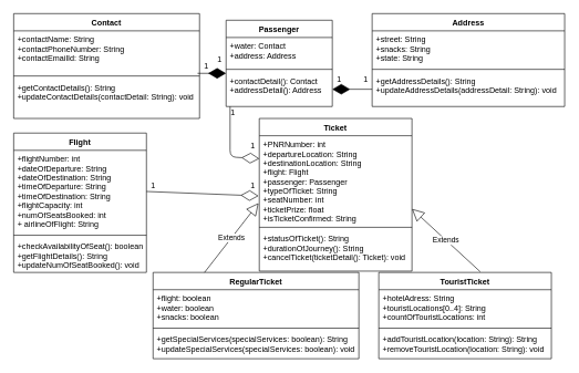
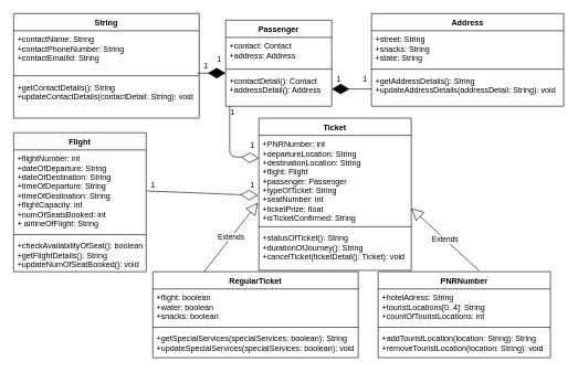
  <mxCell id="0" />
  <mxCell id="1" parent="0" />
- <mxCell id="2" value="Contact" style="swimlane;fontStyle=1;align=center;verticalAlign=top;childLayout=stackLayout;horizontal=1;startSize=26;horizontalStack=0;resizeParent=1;resizeParentMax=0;resizeLast=0;collapsible=1;marginBottom=0;" vertex="1" parent="1"><mxGeometry x="20" y="20" width="280" height="158" as="geometry"><mxRectangle x="10" y="10" width="80" height="26" as="alternateBounds" /></mxGeometry></mxCell>
+ <mxCell id="2" value="String" style="swimlane;fontStyle=1;align=center;verticalAlign=top;childLayout=stackLayout;horizontal=1;startSize=26;horizontalStack=0;resizeParent=1;resizeParentMax=0;resizeLast=0;collapsible=1;marginBottom=0;" vertex="1" parent="1"><mxGeometry x="20" y="20" width="280" height="158" as="geometry"><mxRectangle x="10" y="10" width="80" height="26" as="alternateBounds" /></mxGeometry></mxCell>
  <mxCell id="3" value="+contactName: String&#10;+contactPhoneNumber: String&#10;+contactEmailId: String" style="text;strokeColor=none;fillColor=none;align=left;verticalAlign=top;spacingLeft=4;spacingRight=4;overflow=hidden;rotatable=0;points=[[0,0.5],[1,0.5]];portConstraint=eastwest;" vertex="1" parent="2"><mxGeometry y="26" width="280" height="64" as="geometry" /></mxCell>
  <mxCell id="4" value="" style="line;strokeWidth=1;fillColor=none;align=left;verticalAlign=middle;spacingTop=-1;spacingLeft=3;spacingRight=3;rotatable=0;labelPosition=right;points=[];portConstraint=eastwest;" vertex="1" parent="2"><mxGeometry y="90" width="280" height="8" as="geometry" /></mxCell>
  <mxCell id="5" value="+getContactDetails(): String&#10;+updateContactDetails(contactDetail: String): void" style="text;strokeColor=none;fillColor=none;align=left;verticalAlign=top;spacingLeft=4;spacingRight=4;overflow=hidden;rotatable=0;points=[[0,0.5],[1,0.5]];portConstraint=eastwest;" vertex="1" parent="2"><mxGeometry y="98" width="280" height="60" as="geometry" /></mxCell>
  <mxCell id="6" value="Passenger" style="swimlane;fontStyle=1;align=center;verticalAlign=top;childLayout=stackLayout;horizontal=1;startSize=26;horizontalStack=0;resizeParent=1;resizeParentMax=0;resizeLast=0;collapsible=1;marginBottom=0;" vertex="1" parent="1"><mxGeometry x="340" y="30" width="160" height="130" as="geometry"><mxRectangle x="330" y="20" width="90" height="26" as="alternateBounds" /></mxGeometry></mxCell>
- <mxCell id="7" value="+water: Contact&#10;+address: Address" style="text;strokeColor=none;fillColor=none;align=left;verticalAlign=top;spacingLeft=4;spacingRight=4;overflow=hidden;rotatable=0;points=[[0,0.5],[1,0.5]];portConstraint=eastwest;" vertex="1" parent="6"><mxGeometry y="26" width="160" height="44" as="geometry" /></mxCell>
+ <mxCell id="7" value="+contact: Contact&#10;+address: Address" style="text;strokeColor=none;fillColor=none;align=left;verticalAlign=top;spacingLeft=4;spacingRight=4;overflow=hidden;rotatable=0;points=[[0,0.5],[1,0.5]];portConstraint=eastwest;" vertex="1" parent="6"><mxGeometry y="26" width="160" height="44" as="geometry" /></mxCell>
  <mxCell id="8" value="" style="line;strokeWidth=1;fillColor=none;align=left;verticalAlign=middle;spacingTop=-1;spacingLeft=3;spacingRight=3;rotatable=0;labelPosition=right;points=[];portConstraint=eastwest;" vertex="1" parent="6"><mxGeometry y="70" width="160" height="8" as="geometry" /></mxCell>
  <mxCell id="9" value="+contactDetail(): Contact&#10;+addressDetail(): Address" style="text;strokeColor=none;fillColor=none;align=left;verticalAlign=top;spacingLeft=4;spacingRight=4;overflow=hidden;rotatable=0;points=[[0,0.5],[1,0.5]];portConstraint=eastwest;" vertex="1" parent="6"><mxGeometry y="78" width="160" height="52" as="geometry" /></mxCell>
  <mxCell id="10" value="Address" style="swimlane;fontStyle=1;align=center;verticalAlign=top;childLayout=stackLayout;horizontal=1;startSize=26;horizontalStack=0;resizeParent=1;resizeParentMax=0;resizeLast=0;collapsible=1;marginBottom=0;" vertex="1" parent="1"><mxGeometry x="560" y="20" width="290" height="140" as="geometry"><mxRectangle x="550" y="10" width="80" height="26" as="alternateBounds" /></mxGeometry></mxCell>
  <mxCell id="11" value="+street: String&#10;+snacks: String&#10;+state: String" style="text;strokeColor=none;fillColor=none;align=left;verticalAlign=top;spacingLeft=4;spacingRight=4;overflow=hidden;rotatable=0;points=[[0,0.5],[1,0.5]];portConstraint=eastwest;" vertex="1" parent="10"><mxGeometry y="26" width="290" height="54" as="geometry" /></mxCell>
  <mxCell id="12" value="" style="line;strokeWidth=1;fillColor=none;align=left;verticalAlign=middle;spacingTop=-1;spacingLeft=3;spacingRight=3;rotatable=0;labelPosition=right;points=[];portConstraint=eastwest;" vertex="1" parent="10"><mxGeometry y="80" width="290" height="8" as="geometry" /></mxCell>
  <mxCell id="13" value="+getAddressDetails(): String&#10;+updateAddressDetails(addressDetail: String): void" style="text;strokeColor=none;fillColor=none;align=left;verticalAlign=top;spacingLeft=4;spacingRight=4;overflow=hidden;rotatable=0;points=[[0,0.5],[1,0.5]];portConstraint=eastwest;" vertex="1" parent="10"><mxGeometry y="88" width="290" height="52" as="geometry" /></mxCell>
  <mxCell id="14" value="Flight" style="swimlane;fontStyle=1;align=center;verticalAlign=top;childLayout=stackLayout;horizontal=1;startSize=26;horizontalStack=0;resizeParent=1;resizeParentMax=0;resizeLast=0;collapsible=1;marginBottom=0;" vertex="1" parent="1"><mxGeometry x="20" y="200" width="200" height="210" as="geometry"><mxRectangle x="10" y="190" width="70" height="26" as="alternateBounds" /></mxGeometry></mxCell>
  <mxCell id="15" value="+flightNumber: int&#10;+dateOfDeparture: String&#10;+dateOfDestination: String&#10;+timeOfDeparture: String&#10;+timeOfDestination: String&#10;+flightCapacity: int&#10;+numOfSeatsBooked: int&#10;+ airlineOfFlight: String&#10;" style="text;strokeColor=none;fillColor=none;align=left;verticalAlign=top;spacingLeft=4;spacingRight=4;overflow=hidden;rotatable=0;points=[[0,0.5],[1,0.5]];portConstraint=eastwest;" vertex="1" parent="14"><mxGeometry y="26" width="200" height="124" as="geometry" /></mxCell>
  <mxCell id="16" value="" style="line;strokeWidth=1;fillColor=none;align=left;verticalAlign=middle;spacingTop=-1;spacingLeft=3;spacingRight=3;rotatable=0;labelPosition=right;points=[];portConstraint=eastwest;" vertex="1" parent="14"><mxGeometry y="150" width="200" height="8" as="geometry" /></mxCell>
  <mxCell id="17" value="+checkAvailabilityOfSeat(): boolean&#10;+getFlightDetails(): String&#10;+updateNumOfSeatBooked(): void" style="text;strokeColor=none;fillColor=none;align=left;verticalAlign=top;spacingLeft=4;spacingRight=4;overflow=hidden;rotatable=0;points=[[0,0.5],[1,0.5]];portConstraint=eastwest;" vertex="1" parent="14"><mxGeometry y="158" width="200" height="52" as="geometry" /></mxCell>
  <mxCell id="18" value="Ticket" style="swimlane;fontStyle=1;align=center;verticalAlign=top;childLayout=stackLayout;horizontal=1;startSize=26;horizontalStack=0;resizeParent=1;resizeParentMax=0;resizeLast=0;collapsible=1;marginBottom=0;" vertex="1" parent="1"><mxGeometry x="390" y="178" width="230" height="230" as="geometry"><mxRectangle x="380" y="168" width="70" height="26" as="alternateBounds" /></mxGeometry></mxCell>
  <mxCell id="19" value="+PNRNumber: int&#10;+departureLocation: String&#10;+destinationLocation: String&#10;+flight: Flight&#10;+passenger: Passenger&#10;+typeOfTicket: String&#10;+seatNumber: int&#10;+ticketPrize: float&#10;+isTicketConfirmed: String" style="text;strokeColor=none;fillColor=none;align=left;verticalAlign=top;spacingLeft=4;spacingRight=4;overflow=hidden;rotatable=0;points=[[0,0.5],[1,0.5]];portConstraint=eastwest;" vertex="1" parent="18"><mxGeometry y="26" width="230" height="134" as="geometry" /></mxCell>
  <mxCell id="20" value="" style="line;strokeWidth=1;fillColor=none;align=left;verticalAlign=middle;spacingTop=-1;spacingLeft=3;spacingRight=3;rotatable=0;labelPosition=right;points=[];portConstraint=eastwest;" vertex="1" parent="18"><mxGeometry y="160" width="230" height="8" as="geometry" /></mxCell>
  <mxCell id="21" value="+statusOfTicket(): String&#10;+durationOfJourney(): String&#10;+cancelTicket(ticketDetail(): Ticket): void" style="text;strokeColor=none;fillColor=none;align=left;verticalAlign=top;spacingLeft=4;spacingRight=4;overflow=hidden;rotatable=0;points=[[0,0.5],[1,0.5]];portConstraint=eastwest;" vertex="1" parent="18"><mxGeometry y="168" width="230" height="62" as="geometry" /></mxCell>
- <mxCell id="22" value="TouristTicket" style="swimlane;fontStyle=1;align=center;verticalAlign=top;childLayout=stackLayout;horizontal=1;startSize=26;horizontalStack=0;resizeParent=1;resizeParentMax=0;resizeLast=0;collapsible=1;marginBottom=0;" vertex="1" parent="1"><mxGeometry x="570" y="410" width="260" height="130" as="geometry"><mxRectangle x="560" y="400" width="100" height="26" as="alternateBounds" /></mxGeometry></mxCell>
+ <mxCell id="22" value="PNRNumber" style="swimlane;fontStyle=1;align=center;verticalAlign=top;childLayout=stackLayout;horizontal=1;startSize=26;horizontalStack=0;resizeParent=1;resizeParentMax=0;resizeLast=0;collapsible=1;marginBottom=0;" vertex="1" parent="1"><mxGeometry x="570" y="410" width="260" height="130" as="geometry"><mxRectangle x="560" y="400" width="100" height="26" as="alternateBounds" /></mxGeometry></mxCell>
  <mxCell id="23" value="+hotelAdress: String&#10;+touristLocations[0..4]: String&#10;+countOfTouristLocations: int" style="text;strokeColor=none;fillColor=none;align=left;verticalAlign=top;spacingLeft=4;spacingRight=4;overflow=hidden;rotatable=0;points=[[0,0.5],[1,0.5]];portConstraint=eastwest;" vertex="1" parent="22"><mxGeometry y="26" width="260" height="54" as="geometry" /></mxCell>
  <mxCell id="24" value="" style="line;strokeWidth=1;fillColor=none;align=left;verticalAlign=middle;spacingTop=-1;spacingLeft=3;spacingRight=3;rotatable=0;labelPosition=right;points=[];portConstraint=eastwest;" vertex="1" parent="22"><mxGeometry y="80" width="260" height="8" as="geometry" /></mxCell>
  <mxCell id="25" value="+addTouristLocation(location: String): String&#10;+removeTouristLocation(location: String): void" style="text;strokeColor=none;fillColor=none;align=left;verticalAlign=top;spacingLeft=4;spacingRight=4;overflow=hidden;rotatable=0;points=[[0,0.5],[1,0.5]];portConstraint=eastwest;" vertex="1" parent="22"><mxGeometry y="88" width="260" height="42" as="geometry" /></mxCell>
  <mxCell id="26" value="RegularTicket" style="swimlane;fontStyle=1;align=center;verticalAlign=top;childLayout=stackLayout;horizontal=1;startSize=26;horizontalStack=0;resizeParent=1;resizeParentMax=0;resizeLast=0;collapsible=1;marginBottom=0;" vertex="1" parent="1"><mxGeometry x="230" y="410" width="310" height="130" as="geometry"><mxRectangle x="220" y="400" width="110" height="26" as="alternateBounds" /></mxGeometry></mxCell>
  <mxCell id="27" value="+flight: boolean&#10;+water: boolean&#10;+snacks: boolean&#10;" style="text;strokeColor=none;fillColor=none;align=left;verticalAlign=top;spacingLeft=4;spacingRight=4;overflow=hidden;rotatable=0;points=[[0,0.5],[1,0.5]];portConstraint=eastwest;" vertex="1" parent="26"><mxGeometry y="26" width="310" height="54" as="geometry" /></mxCell>
  <mxCell id="28" value="" style="line;strokeWidth=1;fillColor=none;align=left;verticalAlign=middle;spacingTop=-1;spacingLeft=3;spacingRight=3;rotatable=0;labelPosition=right;points=[];portConstraint=eastwest;" vertex="1" parent="26"><mxGeometry y="80" width="310" height="8" as="geometry" /></mxCell>
  <mxCell id="29" value="+getSpecialServices(specialServices: boolean): String&#10;+updateSpecialServices(specialServices: boolean): void" style="text;strokeColor=none;fillColor=none;align=left;verticalAlign=top;spacingLeft=4;spacingRight=4;overflow=hidden;rotatable=0;points=[[0,0.5],[1,0.5]];portConstraint=eastwest;" vertex="1" parent="26"><mxGeometry y="88" width="310" height="42" as="geometry" /></mxCell>
  <mxCell id="30" value="" style="endArrow=diamondThin;endFill=1;endSize=24;html=1;" edge="1" parent="1"><mxGeometry width="160" relative="1" as="geometry"><mxPoint x="297" y="110" as="sourcePoint" /><mxPoint x="340" y="110" as="targetPoint" /><Array as="points"><mxPoint x="330" y="110" /></Array></mxGeometry></mxCell>
  <mxCell id="31" value="" style="endArrow=diamondThin;endFill=1;endSize=24;html=1;exitX=0;exitY=0.5;exitDx=0;exitDy=0;entryX=1;entryY=0.5;entryDx=0;entryDy=0;" edge="1" parent="1" source="13" target="9"><mxGeometry width="160" relative="1" as="geometry"><mxPoint x="350" y="280" as="sourcePoint" /><mxPoint x="510" y="280" as="targetPoint" /></mxGeometry></mxCell>
  <mxCell id="32" value="Extends" style="endArrow=block;endSize=16;endFill=0;html=1;exitX=0.25;exitY=0;exitDx=0;exitDy=0;entryX=-0.005;entryY=0.758;entryDx=0;entryDy=0;entryPerimeter=0;" edge="1" parent="1" source="26" target="19"><mxGeometry width="160" relative="1" as="geometry"><mxPoint x="350" y="280" as="sourcePoint" /><mxPoint x="510" y="280" as="targetPoint" /></mxGeometry></mxCell>
  <mxCell id="33" value="Extends" style="endArrow=block;endSize=16;endFill=0;html=1;entryX=1;entryY=0.823;entryDx=0;entryDy=0;entryPerimeter=0;exitX=0.588;exitY=-0.008;exitDx=0;exitDy=0;exitPerimeter=0;" edge="1" parent="1" source="22" target="19"><mxGeometry width="160" relative="1" as="geometry"><mxPoint x="700" y="380" as="sourcePoint" /><mxPoint x="510" y="280" as="targetPoint" /></mxGeometry></mxCell>
  <mxCell id="34" value="" style="endArrow=diamondThin;endFill=0;endSize=24;html=1;exitX=1;exitY=0.5;exitDx=0;exitDy=0;entryX=-0.005;entryY=0.677;entryDx=0;entryDy=0;entryPerimeter=0;" edge="1" parent="1" source="15" target="19"><mxGeometry width="160" relative="1" as="geometry"><mxPoint x="350" y="280" as="sourcePoint" /><mxPoint x="510" y="280" as="targetPoint" /></mxGeometry></mxCell>
  <mxCell id="35" value="" style="endArrow=diamondThin;endFill=0;endSize=24;html=1;entryX=0;entryY=0.258;entryDx=0;entryDy=0;entryPerimeter=0;" edge="1" parent="1" target="19"><mxGeometry width="160" relative="1" as="geometry"><mxPoint x="346" y="160" as="sourcePoint" /><mxPoint x="510" y="280" as="targetPoint" /><Array as="points"><mxPoint x="346" y="236" /></Array></mxGeometry></mxCell>
  <mxCell id="36" value="1" style="text;html=1;align=center;verticalAlign=middle;resizable=0;points=[];autosize=1;" vertex="1" parent="1"><mxGeometry x="300" y="90" width="20" height="20" as="geometry" /></mxCell>
  <mxCell id="37" value="1" style="text;html=1;align=center;verticalAlign=middle;resizable=0;points=[];autosize=1;" vertex="1" parent="1"><mxGeometry x="320" y="80" width="20" height="20" as="geometry" /></mxCell>
  <mxCell id="38" value="1" style="text;html=1;align=center;verticalAlign=middle;resizable=0;points=[];autosize=1;" vertex="1" parent="1"><mxGeometry x="500" y="110" width="20" height="20" as="geometry" /></mxCell>
  <mxCell id="39" value="1" style="text;html=1;align=center;verticalAlign=middle;resizable=0;points=[];autosize=1;" vertex="1" parent="1"><mxGeometry x="540" y="110" width="20" height="20" as="geometry" /></mxCell>
  <mxCell id="40" value="1" style="text;html=1;align=center;verticalAlign=middle;resizable=0;points=[];autosize=1;" vertex="1" parent="1"><mxGeometry x="340" y="160" width="20" height="20" as="geometry" /></mxCell>
  <mxCell id="41" value="1" style="text;html=1;align=center;verticalAlign=middle;resizable=0;points=[];autosize=1;" vertex="1" parent="1"><mxGeometry x="370" y="210" width="20" height="20" as="geometry" /></mxCell>
  <mxCell id="42" value="1" style="text;html=1;align=center;verticalAlign=middle;resizable=0;points=[];autosize=1;" vertex="1" parent="1"><mxGeometry x="220" y="270" width="20" height="20" as="geometry" /></mxCell>
  <mxCell id="43" value="1" style="text;html=1;align=center;verticalAlign=middle;resizable=0;points=[];autosize=1;" vertex="1" parent="1"><mxGeometry x="370" y="270" width="20" height="20" as="geometry" /></mxCell>
